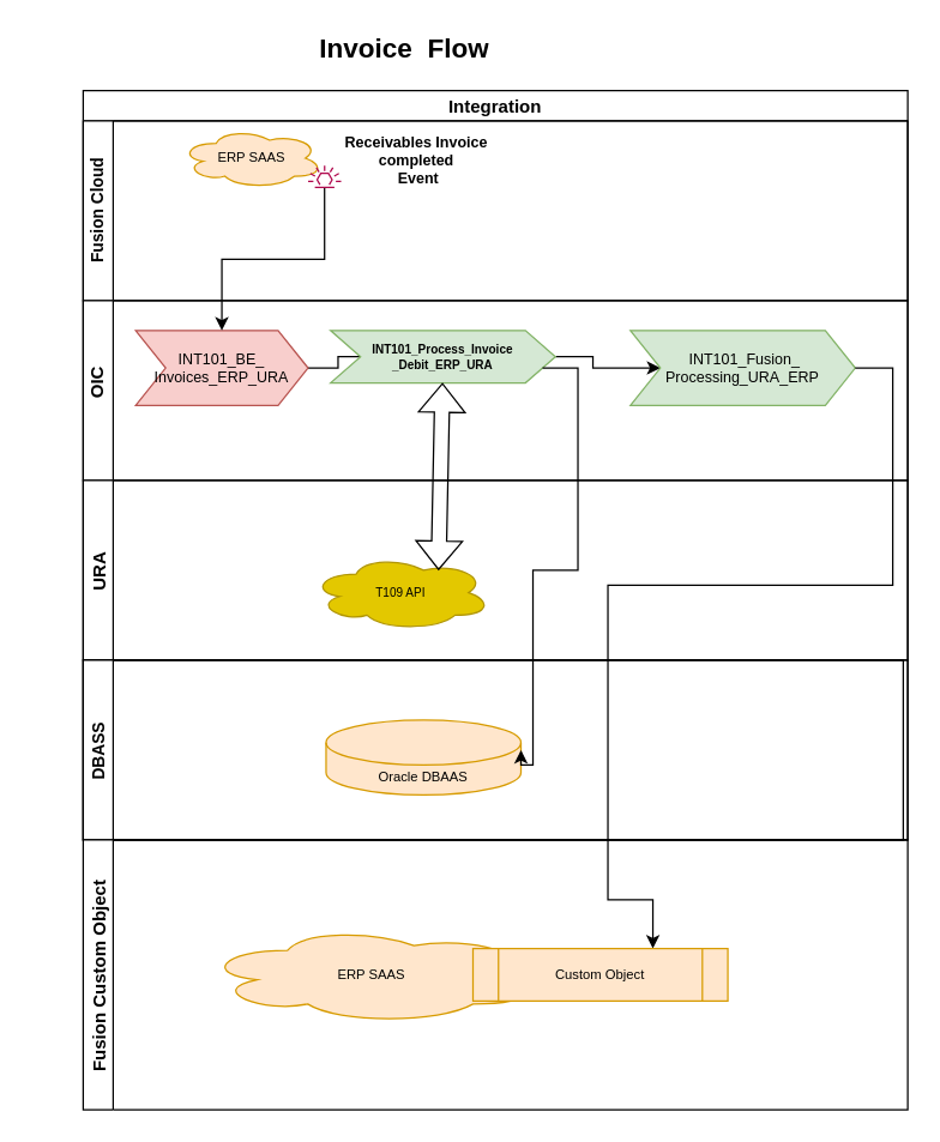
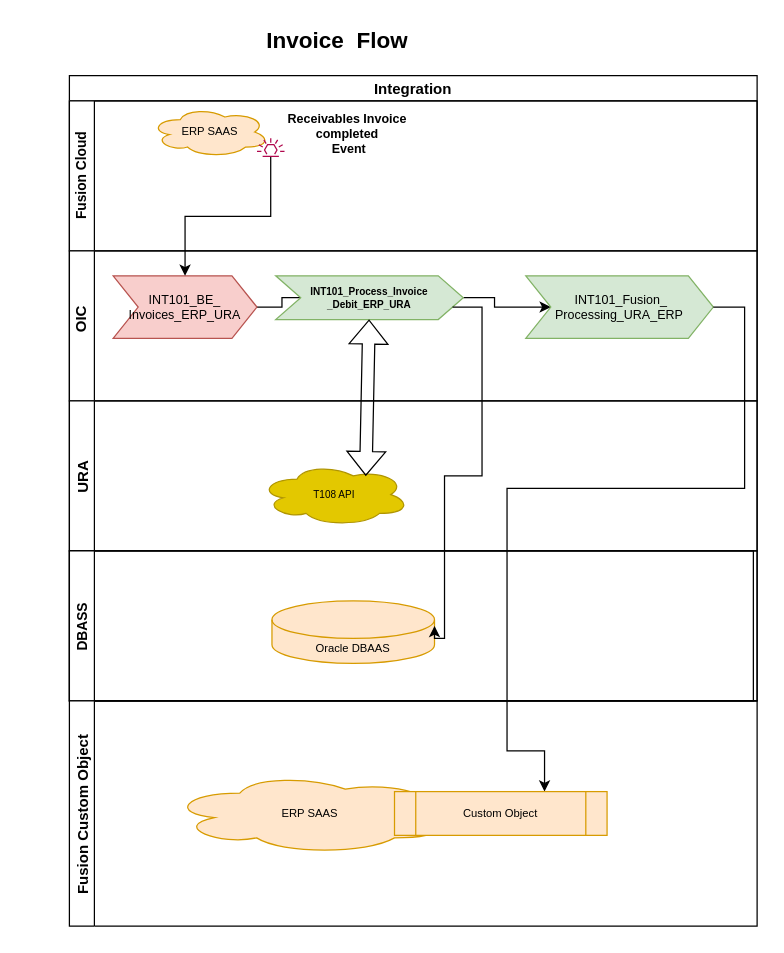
  <mxCell id="0" />
  <mxCell id="1" parent="0" />
  <mxCell id="2" value="Integration " style="swimlane;childLayout=stackLayout;resizeParent=1;resizeParentMax=0;horizontal=1;startSize=20;horizontalStack=0;" vertex="1" parent="1"><mxGeometry x="55" y="60" width="550" height="500" as="geometry" /></mxCell>
  <mxCell id="3" value="" style="swimlane;startSize=20;horizontal=0;" vertex="1" parent="2"><mxGeometry y="20" width="550" height="120" as="geometry" /></mxCell>
  <mxCell id="4" value="&lt;font style=&quot;font-size: 11px&quot;&gt;Fusion Cloud&lt;/font&gt;" style="text;html=1;strokeColor=none;fillColor=none;align=center;verticalAlign=middle;whiteSpace=wrap;rounded=0;rotation=-90;fontStyle=1" vertex="1" parent="3"><mxGeometry x="-35" y="45" width="90" height="30" as="geometry" /></mxCell>
  <mxCell id="5" value="ERP SAAS " style="ellipse;shape=cloud;whiteSpace=wrap;html=1;fontSize=9;fillColor=#ffe6cc;strokeColor=#d79b00;" vertex="1" parent="3"><mxGeometry x="65" y="5" width="95" height="40" as="geometry" /></mxCell>
  <mxCell id="6" value="" style="sketch=0;outlineConnect=0;fontColor=#232F3E;gradientColor=none;fillColor=#B0084D;strokeColor=none;dashed=0;verticalLabelPosition=bottom;verticalAlign=top;align=center;html=1;fontSize=12;fontStyle=0;aspect=fixed;pointerEvents=1;shape=mxgraph.aws4.eventbridge_default_event_bus_resource;" vertex="1" parent="3"><mxGeometry x="150" y="30" width="22.08" height="15" as="geometry" /></mxCell>
  <mxCell id="7" value="&lt;div style=&quot;font-size: 10px;&quot;&gt;&lt;span style=&quot;font-size: 10px;&quot; lang=&quot;EN-GB&quot;&gt;Receivables Invoice &lt;br style=&quot;font-size: 10px;&quot;&gt;&lt;/span&gt;&lt;/div&gt;&lt;div style=&quot;font-size: 10px;&quot;&gt;&lt;span style=&quot;font-size: 10px;&quot; lang=&quot;EN-GB&quot;&gt;completed&lt;/span&gt;&lt;/div&gt;&lt;div style=&quot;font-size: 10px;&quot;&gt;&amp;nbsp;Event&lt;/div&gt;&lt;div style=&quot;font-size: 10px;&quot;&gt;&lt;br style=&quot;font-size: 10px;&quot;&gt;&lt;/div&gt;&lt;div style=&quot;font-size: 10px;&quot;&gt;&lt;br style=&quot;font-size: 10px;&quot;&gt;&lt;/div&gt;" style="text;html=1;align=center;verticalAlign=middle;resizable=0;points=[];autosize=1;strokeColor=none;fillColor=none;fontSize=10;fontStyle=1" vertex="1" parent="3"><mxGeometry x="162.08" y="2.5" width="120" height="70" as="geometry" /></mxCell>
  <mxCell id="8" value="" style="swimlane;startSize=20;horizontal=0;" vertex="1" parent="2"><mxGeometry y="140" width="550" height="120" as="geometry" /></mxCell>
  <mxCell id="9" value="&lt;b&gt;OIC&lt;/b&gt;" style="text;html=1;strokeColor=none;fillColor=none;align=center;verticalAlign=middle;whiteSpace=wrap;rounded=0;rotation=-90;" vertex="1" parent="8"><mxGeometry x="-20" y="50" width="60" height="10" as="geometry" /></mxCell>
  <mxCell id="10" style="edgeStyle=orthogonalEdgeStyle;rounded=0;orthogonalLoop=1;jettySize=auto;html=1;fontSize=9;" edge="1" parent="8" source="11" target="13"><mxGeometry relative="1" as="geometry" /></mxCell>
  <mxCell id="11" value="&lt;div style=&quot;font-size: 10px;&quot;&gt;&lt;a name=&quot;_Toc93504366&quot; style=&quot;font-size: 10px;&quot;&gt;&lt;span style=&quot;font-size: 10px;&quot; lang=&quot;EN-GB&quot;&gt;INT101_BE_&lt;/span&gt;&lt;/a&gt;&lt;/div&gt;&lt;div style=&quot;font-size: 10px;&quot;&gt;&lt;a name=&quot;_Toc93504366&quot; style=&quot;font-size: 10px;&quot;&gt;&lt;span style=&quot;font-size: 10px;&quot; lang=&quot;EN-GB&quot;&gt;Invoices_ERP_URA&lt;/span&gt;&lt;/a&gt;&lt;/div&gt;" style="shape=step;perimeter=stepPerimeter;whiteSpace=wrap;html=1;fixedSize=1;fontSize=10;fillColor=#f8cecc;strokeColor=#b85450;" vertex="1" parent="8"><mxGeometry x="35" y="20" width="115" height="50" as="geometry" /></mxCell>
  <mxCell id="12" style="edgeStyle=orthogonalEdgeStyle;rounded=0;orthogonalLoop=1;jettySize=auto;html=1;entryX=0;entryY=0.5;entryDx=0;entryDy=0;fontSize=9;" edge="1" parent="8" source="13" target="14"><mxGeometry relative="1" as="geometry" /></mxCell>
  <mxCell id="13" value="&lt;div style=&quot;font-size: 8px&quot;&gt;&lt;b&gt;&lt;font style=&quot;font-size: 8px&quot;&gt;INT101_Process_Invoice&lt;/font&gt;&lt;/b&gt;&lt;/div&gt;&lt;div style=&quot;font-size: 8px&quot;&gt;&lt;b&gt;&lt;font style=&quot;font-size: 8px&quot;&gt;_Debit_ERP_URA &lt;/font&gt;&lt;/b&gt;&lt;/div&gt;" style="shape=step;perimeter=stepPerimeter;whiteSpace=wrap;html=1;fixedSize=1;fontSize=10;fillColor=#d5e8d4;strokeColor=#82b366;" vertex="1" parent="8"><mxGeometry x="165" y="20" width="150" height="35" as="geometry" /></mxCell>
  <mxCell id="14" value="&lt;div&gt;&amp;nbsp;INT101_Fusion_&lt;/div&gt;&lt;div&gt;Processing_URA_ERP&lt;/div&gt;" style="shape=step;perimeter=stepPerimeter;whiteSpace=wrap;html=1;fixedSize=1;fontSize=10;fillColor=#d5e8d4;strokeColor=#82b366;" vertex="1" parent="8"><mxGeometry x="365" y="20" width="150" height="50" as="geometry" /></mxCell>
  <mxCell id="15" value="URA" style="swimlane;startSize=20;horizontal=0;" vertex="1" parent="2"><mxGeometry y="260" width="550" height="120" as="geometry" /></mxCell>
- <mxCell id="16" value="T109 API " style="ellipse;shape=cloud;whiteSpace=wrap;html=1;fontSize=8;fillColor=#e3c800;fontColor=#000000;strokeColor=#B09500;" vertex="1" parent="15"><mxGeometry x="152.08" y="50" width="120" height="50" as="geometry" /></mxCell>
+ <mxCell id="16" value="T108 API " style="ellipse;shape=cloud;whiteSpace=wrap;html=1;fontSize=8;fillColor=#e3c800;fontColor=#000000;strokeColor=#B09500;" vertex="1" parent="15"><mxGeometry x="152.08" y="50" width="120" height="50" as="geometry" /></mxCell>
  <mxCell id="17" style="swimlane;startSize=20;horizontal=0;" vertex="1" parent="2"><mxGeometry y="380" width="550" height="120" as="geometry" /></mxCell>
  <mxCell id="18" value="DBASS" style="swimlane;startSize=20;horizontal=0;fontSize=11;" vertex="1" parent="17"><mxGeometry width="547" height="120" as="geometry" /></mxCell>
  <mxCell id="19" value="Oracle DBAAS" style="shape=cylinder3;whiteSpace=wrap;html=1;boundedLbl=1;backgroundOutline=1;size=15;fontSize=9;fillColor=#ffe6cc;strokeColor=#d79b00;" vertex="1" parent="18"><mxGeometry x="162" y="40" width="130" height="50" as="geometry" /></mxCell>
  <mxCell id="20" style="edgeStyle=orthogonalEdgeStyle;rounded=0;orthogonalLoop=1;jettySize=auto;html=1;fontSize=9;" edge="1" parent="2" source="6" target="11"><mxGeometry relative="1" as="geometry" /></mxCell>
  <mxCell id="21" value="" style="shape=flexArrow;endArrow=classic;startArrow=classic;html=1;rounded=0;fontSize=9;exitX=0.708;exitY=0.2;exitDx=0;exitDy=0;exitPerimeter=0;" edge="1" parent="2" source="16" target="13"><mxGeometry width="100" height="100" relative="1" as="geometry"><mxPoint x="205" y="300" as="sourcePoint" /><mxPoint x="305" y="200" as="targetPoint" /></mxGeometry></mxCell>
  <mxCell id="22" style="edgeStyle=orthogonalEdgeStyle;rounded=0;orthogonalLoop=1;jettySize=auto;html=1;entryX=1;entryY=0;entryDx=0;entryDy=20;entryPerimeter=0;fontSize=9;" edge="1" parent="2" source="13" target="19"><mxGeometry relative="1" as="geometry"><Array as="points"><mxPoint x="330" y="185" /><mxPoint x="330" y="320" /><mxPoint x="300" y="320" /><mxPoint x="300" y="450" /></Array></mxGeometry></mxCell>
  <mxCell id="23" style="edgeStyle=orthogonalEdgeStyle;rounded=0;orthogonalLoop=1;jettySize=auto;html=1;fontSize=9;" edge="1" parent="1" source="14" target="27"><mxGeometry relative="1" as="geometry"><mxPoint x="435" y="610" as="targetPoint" /><Array as="points"><mxPoint x="595" y="245" /><mxPoint x="595" y="390" /><mxPoint x="405" y="390" /><mxPoint x="405" y="600" /><mxPoint x="435" y="600" /></Array></mxGeometry></mxCell>
  <mxCell id="24" value="&lt;h1&gt;Invoice&amp;nbsp; Flow &lt;br&gt;&lt;/h1&gt;&amp;nbsp;" style="text;html=1;strokeColor=none;fillColor=none;spacing=5;spacingTop=-20;whiteSpace=wrap;overflow=hidden;rounded=0;fontSize=9;" vertex="1" parent="1"><mxGeometry x="207.5" y="20" width="245" height="40" as="geometry" /></mxCell>
  <mxCell id="25" value="Fusion Custom Object" style="swimlane;startSize=20;horizontal=0;fontSize=12;fontStyle=1" vertex="1" parent="1"><mxGeometry x="55" y="560" width="550" height="180" as="geometry" /></mxCell>
  <mxCell id="26" value="ERP SAAS " style="ellipse;shape=cloud;whiteSpace=wrap;html=1;fontSize=9;fillColor=#ffe6cc;strokeColor=#d79b00;" vertex="1" parent="25"><mxGeometry x="80" y="57.5" width="225" height="65" as="geometry" /></mxCell>
  <mxCell id="27" value="Custom Object" style="shape=process;whiteSpace=wrap;html=1;backgroundOutline=1;fontSize=9;fillColor=#ffe6cc;strokeColor=#d79b00;" vertex="1" parent="25"><mxGeometry x="260" y="72.5" width="170" height="35" as="geometry" /></mxCell>
